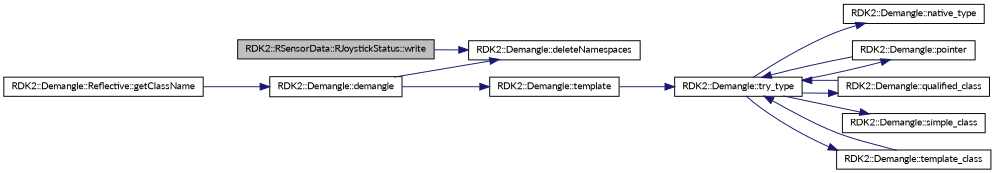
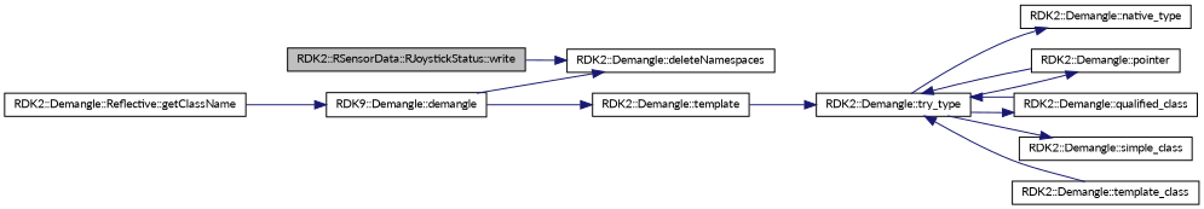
  digraph {
    fontname=Lato
    rankdir=LR
    node [color=black fillcolor=white fontname=Lato fontsize=10 shape=record style=filled]
    edge [color=midnightblue fontname=Lato fontsize=10 labelfontname="FreeSans.ttf" labelfontsize=10 style=solid]
    n1 [fillcolor=grey75 fontcolor=black height=0.2 label="RDK2::RSensorData::RJoystickStatus::write" width=0.4]
    n2 [height=0.2 label="RDK2::Demangle::deleteNamespaces" width=0.4]
    n3 [height=0.2 label="RDK2::Demangle::Reflective::getClassName" width=0.4]
-   n4 [height=0.2 label="RDK2::Demangle::demangle" width=0.4]
+   n4 [height=0.2 label="RDK9::Demangle::demangle" width=0.4]
    n5 [height=0.2 label="RDK2::Demangle::template" width=0.4]
    n6 [height=0.2 label="RDK2::Demangle::try_type" width=0.4]
    n7 [height=0.2 label="RDK2::Demangle::native_type" width=0.4]
    n8 [height=0.2 label="RDK2::Demangle::pointer" width=0.4]
    n9 [height=0.2 label="RDK2::Demangle::qualified_class" width=0.4]
    n10 [height=0.2 label="RDK2::Demangle::simple_class" width=0.4]
    n11 [height=0.2 label="RDK2::Demangle::template_class" width=0.4]
    n1 -> n2
    n3 -> n4
    n4 -> n2
    n4 -> n5
    n5 -> n6
    n6 -> n7
    n6 -> n8
    n6 -> n9
    n6 -> n10
-   n6 -> n11
    n8 -> n6
    n9 -> n6
    n11 -> n6
  }
